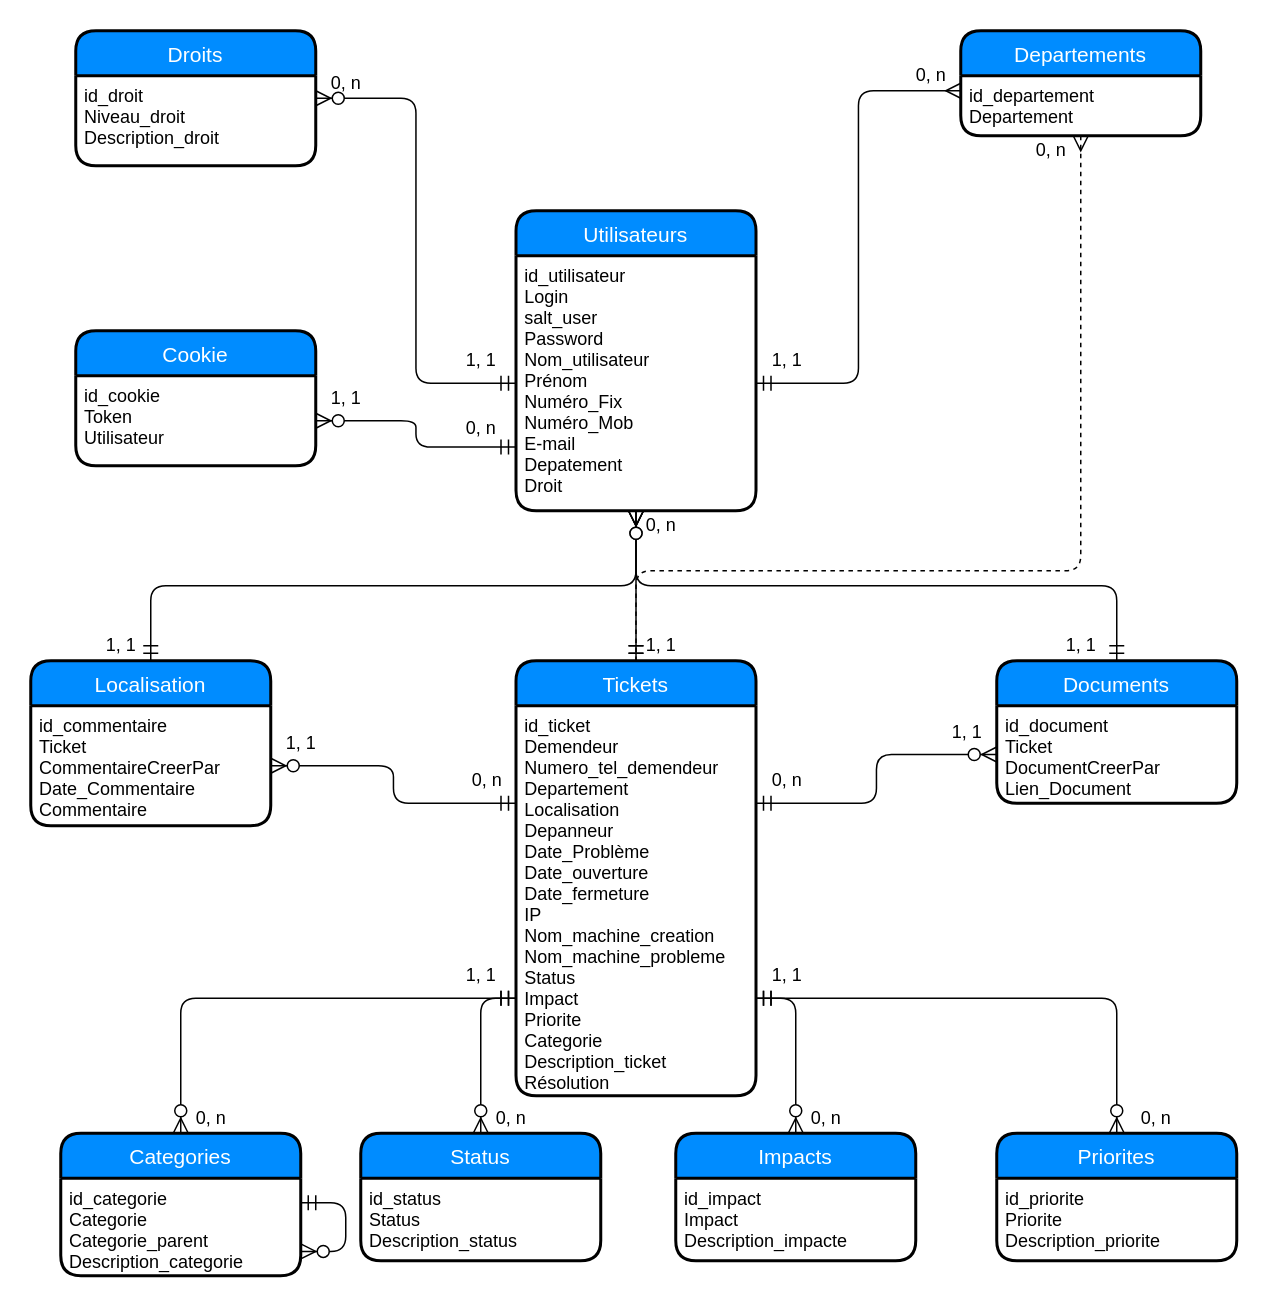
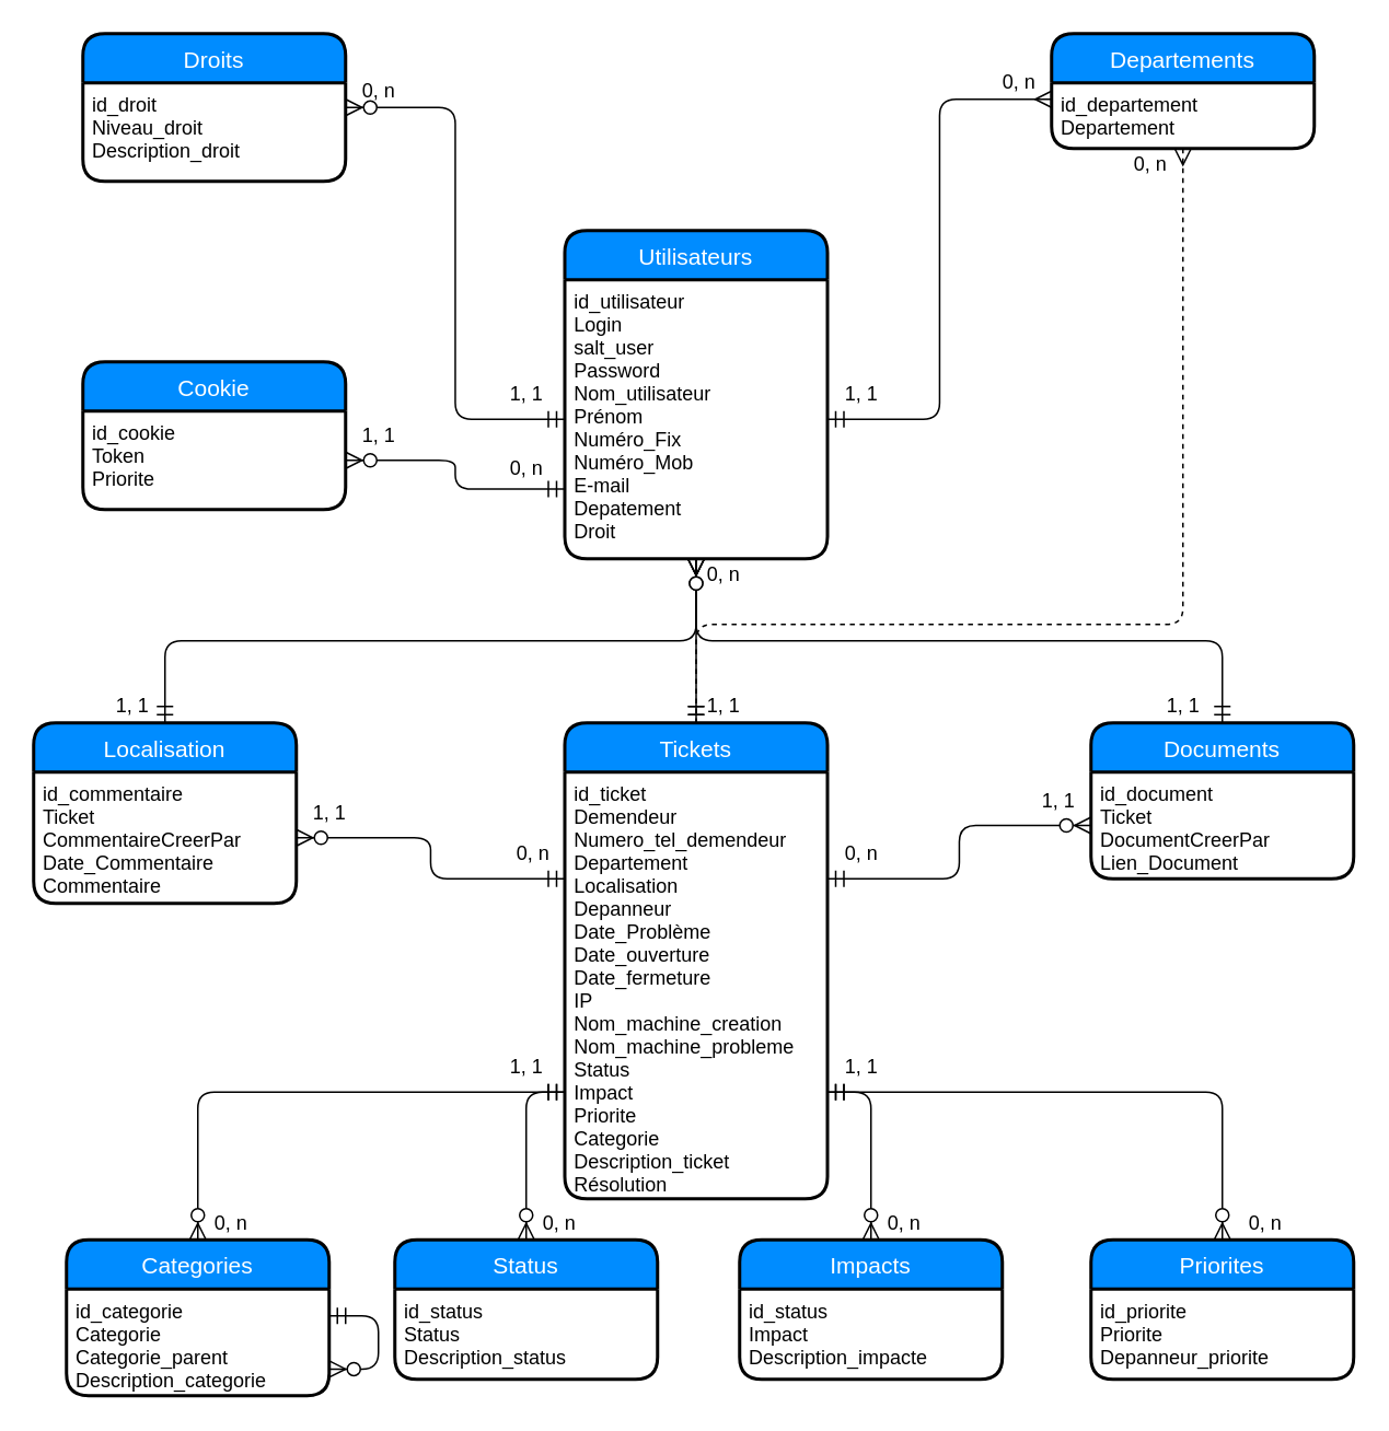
  <mxCell id="0" />
  <mxCell id="1" parent="0" />
  <mxCell id="2" value="" style="edgeStyle=orthogonalEdgeStyle;endArrow=ERmandOne;startArrow=ERmany;shadow=0;strokeWidth=1;endSize=8;startSize=8;startFill=0;endFill=0;exitX=0;exitY=0.25;exitDx=0;exitDy=0;entryX=1;entryY=0.5;entryDx=0;entryDy=0;" parent="1" source="12" target="14" edge="1"><mxGeometry width="100" height="100" relative="1" as="geometry"><mxPoint x="610" y="59" as="sourcePoint" /><mxPoint x="503" y="189" as="targetPoint" /></mxGeometry></mxCell>
  <mxCell id="3" value="" style="edgeStyle=orthogonalEdgeStyle;endArrow=ERmandOne;startArrow=ERmany;shadow=0;strokeWidth=1;endSize=8;startSize=8;exitX=0.5;exitY=1;exitDx=0;exitDy=0;entryX=0.5;entryY=0;entryDx=0;entryDy=0;endFill=0;startFill=0;" parent="1" source="14" target="15" edge="1"><mxGeometry width="100" height="100" relative="1" as="geometry"><mxPoint x="423" y="280" as="sourcePoint" /><mxPoint x="423" y="450" as="targetPoint" /><Array as="points" /></mxGeometry></mxCell>
  <mxCell id="4" value="" style="edgeStyle=orthogonalEdgeStyle;endArrow=ERzeroToMany;startArrow=ERmandOne;shadow=0;strokeWidth=1;endSize=8;startSize=8;exitX=0;exitY=0.5;exitDx=0;exitDy=0;entryX=1;entryY=0.25;entryDx=0;entryDy=0;" parent="1" source="14" target="10" edge="1"><mxGeometry width="100" height="100" relative="1" as="geometry"><mxPoint x="343" y="189" as="sourcePoint" /><mxPoint x="230" y="59" as="targetPoint" /><Array as="points" /></mxGeometry></mxCell>
  <mxCell id="5" value="" style="edgeStyle=orthogonalEdgeStyle;endArrow=ERzeroToMany;startArrow=ERmandOne;shadow=0;strokeWidth=1;endSize=8;startSize=8;entryX=0.5;entryY=0;entryDx=0;entryDy=0;exitX=0;exitY=0.75;exitDx=0;exitDy=0;" parent="1" source="16" target="19" edge="1"><mxGeometry width="100" height="100" relative="1" as="geometry"><mxPoint x="320" y="580" as="sourcePoint" /><mxPoint x="320" y="755" as="targetPoint" /><Array as="points"><mxPoint x="320" y="665" /></Array></mxGeometry></mxCell>
  <mxCell id="6" value="" style="edgeStyle=orthogonalEdgeStyle;endArrow=ERzeroToMany;startArrow=ERmandOne;shadow=0;strokeWidth=1;endSize=8;startSize=8;entryX=1;entryY=0.5;entryDx=0;entryDy=0;exitX=0;exitY=0.25;exitDx=0;exitDy=0;" parent="1" source="16" target="18" edge="1"><mxGeometry width="100" height="100" relative="1" as="geometry"><mxPoint x="343" y="556" as="sourcePoint" /><mxPoint x="110" y="760" as="targetPoint" /><Array as="points" /></mxGeometry></mxCell>
  <mxCell id="7" value="" style="edgeStyle=orthogonalEdgeStyle;endArrow=ERzeroToMany;startArrow=ERmandOne;shadow=0;strokeWidth=1;endSize=8;startSize=8;entryX=0.5;entryY=0;entryDx=0;entryDy=0;exitX=1;exitY=0.75;exitDx=0;exitDy=0;" parent="1" source="16" target="21" edge="1"><mxGeometry width="100" height="100" relative="1" as="geometry"><mxPoint x="530" y="460" as="sourcePoint" /><mxPoint x="530" y="760" as="targetPoint" /><Array as="points"><mxPoint x="530" y="665" /></Array></mxGeometry></mxCell>
  <mxCell id="8" value="" style="edgeStyle=orthogonalEdgeStyle;endArrow=ERzeroToMany;startArrow=ERmandOne;shadow=0;strokeWidth=1;endSize=8;startSize=8;entryX=0.5;entryY=0;entryDx=0;entryDy=0;exitX=1;exitY=0.75;exitDx=0;exitDy=0;" parent="1" source="16" target="23" edge="1"><mxGeometry width="100" height="100" relative="1" as="geometry"><mxPoint x="590" y="508" as="sourcePoint" /><mxPoint x="740" y="760" as="targetPoint" /><Array as="points" /></mxGeometry></mxCell>
  <mxCell id="9" value="Droits" style="swimlane;childLayout=stackLayout;horizontal=1;startSize=30;horizontalStack=0;fillColor=#008cff;fontColor=#FFFFFF;rounded=1;fontSize=14;fontStyle=0;strokeWidth=2;resizeParent=0;resizeLast=1;shadow=0;dashed=0;align=center;" parent="1" vertex="1"><mxGeometry x="50" y="20" width="160" height="90" as="geometry" /></mxCell>
  <mxCell id="10" value="id_droit&#10;Niveau_droit&#10;Description_droit" style="align=left;strokeColor=none;fillColor=none;spacingLeft=4;fontSize=12;verticalAlign=top;resizable=0;rotatable=0;part=1;" parent="9" vertex="1"><mxGeometry y="30" width="160" height="60" as="geometry" /></mxCell>
  <mxCell id="11" value="Departements" style="swimlane;childLayout=stackLayout;horizontal=1;startSize=30;horizontalStack=0;fillColor=#008cff;fontColor=#FFFFFF;rounded=1;fontSize=14;fontStyle=0;strokeWidth=2;resizeParent=0;resizeLast=1;shadow=0;dashed=0;align=center;" parent="1" vertex="1"><mxGeometry x="640" y="20" width="160" height="70" as="geometry" /></mxCell>
  <mxCell id="12" value="id_departement&#10;Departement" style="align=left;strokeColor=none;fillColor=none;spacingLeft=4;fontSize=12;verticalAlign=top;resizable=0;rotatable=0;part=1;" parent="11" vertex="1"><mxGeometry y="30" width="160" height="40" as="geometry" /></mxCell>
  <mxCell id="13" value="Utilisateurs" style="swimlane;childLayout=stackLayout;horizontal=1;startSize=30;horizontalStack=0;fillColor=#008cff;fontColor=#FFFFFF;rounded=1;fontSize=14;fontStyle=0;strokeWidth=2;resizeParent=0;resizeLast=1;shadow=0;dashed=0;align=center;" parent="1" vertex="1"><mxGeometry x="343.5" y="140" width="160" height="200" as="geometry" /></mxCell>
  <mxCell id="14" value="id_utilisateur&#10;Login&#10;salt_user&#10;Password&#10;Nom_utilisateur&#10;Prénom&#10;Numéro_Fix&#10;Numéro_Mob&#10;E-mail&#10;Depatement&#10;Droit" style="align=left;strokeColor=none;fillColor=none;spacingLeft=4;fontSize=12;verticalAlign=top;resizable=0;rotatable=0;part=1;" parent="13" vertex="1"><mxGeometry y="30" width="160" height="170" as="geometry" /></mxCell>
  <mxCell id="15" value="Tickets" style="swimlane;childLayout=stackLayout;horizontal=1;startSize=30;horizontalStack=0;fillColor=#008cff;fontColor=#FFFFFF;rounded=1;fontSize=14;fontStyle=0;strokeWidth=2;resizeParent=0;resizeLast=1;shadow=0;dashed=0;align=center;" parent="1" vertex="1"><mxGeometry x="343.5" y="440" width="160" height="290" as="geometry" /></mxCell>
  <mxCell id="16" value="id_ticket&#10;Demendeur&#10;Numero_tel_demendeur&#10;Departement&#10;Localisation&#10;Depanneur&#10;Date_Problème&#10;Date_ouverture&#10;Date_fermeture&#10;IP&#10;Nom_machine_creation&#10;Nom_machine_probleme&#10;Status&#10;Impact&#10;Priorite&#10;Categorie&#10;Description_ticket&#10;Résolution" style="align=left;strokeColor=none;fillColor=none;spacingLeft=4;fontSize=12;verticalAlign=top;resizable=0;rotatable=0;part=1;" parent="15" vertex="1"><mxGeometry y="30" width="160" height="260" as="geometry" /></mxCell>
  <mxCell id="17" value="Localisation" style="swimlane;childLayout=stackLayout;horizontal=1;startSize=30;horizontalStack=0;fillColor=#008cff;fontColor=#FFFFFF;rounded=1;fontSize=14;fontStyle=0;strokeWidth=2;resizeParent=0;resizeLast=1;shadow=0;dashed=0;align=center;" parent="1" vertex="1"><mxGeometry x="20" y="440" width="160" height="110" as="geometry" /></mxCell>
  <mxCell id="18" value="id_commentaire&#10;Ticket&#10;CommentaireCreerPar&#10;Date_Commentaire&#10;Commentaire&#10;" style="align=left;strokeColor=none;fillColor=none;spacingLeft=4;fontSize=12;verticalAlign=top;resizable=0;rotatable=0;part=1;" parent="17" vertex="1"><mxGeometry y="30" width="160" height="80" as="geometry" /></mxCell>
  <mxCell id="19" value="Status" style="swimlane;childLayout=stackLayout;horizontal=1;startSize=30;horizontalStack=0;fillColor=#008cff;fontColor=#FFFFFF;rounded=1;fontSize=14;fontStyle=0;strokeWidth=2;resizeParent=0;resizeLast=1;shadow=0;dashed=0;align=center;" parent="1" vertex="1"><mxGeometry x="240" y="755" width="160" height="85" as="geometry" /></mxCell>
  <mxCell id="20" value="id_status&#10;Status&#10;Description_status&#10;" style="align=left;strokeColor=none;fillColor=none;spacingLeft=4;fontSize=12;verticalAlign=top;resizable=0;rotatable=0;part=1;" parent="19" vertex="1"><mxGeometry y="30" width="160" height="55" as="geometry" /></mxCell>
  <mxCell id="21" value="Impacts" style="swimlane;childLayout=stackLayout;horizontal=1;startSize=30;horizontalStack=0;fillColor=#008cff;fontColor=#FFFFFF;rounded=1;fontSize=14;fontStyle=0;strokeWidth=2;resizeParent=0;resizeLast=1;shadow=0;dashed=0;align=center;" parent="1" vertex="1"><mxGeometry x="450" y="755" width="160" height="85" as="geometry" /></mxCell>
- <mxCell id="22" value="id_impact&#10;Impact&#10;Description_impacte&#10;&#10;" style="align=left;strokeColor=none;fillColor=none;spacingLeft=4;fontSize=12;verticalAlign=top;resizable=0;rotatable=0;part=1;" parent="21" vertex="1"><mxGeometry y="30" width="160" height="55" as="geometry" /></mxCell>
+ <mxCell id="22" value="id_status&#10;Impact&#10;Description_impacte&#10;&#10;" style="align=left;strokeColor=none;fillColor=none;spacingLeft=4;fontSize=12;verticalAlign=top;resizable=0;rotatable=0;part=1;" parent="21" vertex="1"><mxGeometry y="30" width="160" height="55" as="geometry" /></mxCell>
  <mxCell id="23" value="Priorites" style="swimlane;childLayout=stackLayout;horizontal=1;startSize=30;horizontalStack=0;fillColor=#008cff;fontColor=#FFFFFF;rounded=1;fontSize=14;fontStyle=0;strokeWidth=2;resizeParent=0;resizeLast=1;shadow=0;dashed=0;align=center;" parent="1" vertex="1"><mxGeometry x="664" y="755" width="160" height="85" as="geometry" /></mxCell>
- <mxCell id="24" value="id_priorite&#10;Priorite&#10;Description_priorite&#10;" style="align=left;strokeColor=none;fillColor=none;spacingLeft=4;fontSize=12;verticalAlign=top;resizable=0;rotatable=0;part=1;" parent="23" vertex="1"><mxGeometry y="30" width="160" height="55" as="geometry" /></mxCell>
+ <mxCell id="24" value="id_priorite&#10;Priorite&#10;Depanneur_priorite&#10;" style="align=left;strokeColor=none;fillColor=none;spacingLeft=4;fontSize=12;verticalAlign=top;resizable=0;rotatable=0;part=1;" parent="23" vertex="1"><mxGeometry y="30" width="160" height="55" as="geometry" /></mxCell>
  <mxCell id="25" value="1, 1" style="text;html=1;align=center;verticalAlign=middle;resizable=0;points=[];autosize=1;" parent="1" vertex="1"><mxGeometry x="300" y="230" width="40" height="20" as="geometry" /></mxCell>
  <mxCell id="26" value="0, n" style="text;html=1;align=center;verticalAlign=middle;resizable=0;points=[];autosize=1;" parent="1" vertex="1"><mxGeometry x="210" y="45" width="40" height="20" as="geometry" /></mxCell>
  <mxCell id="27" value="1, 1" style="text;html=1;align=center;verticalAlign=middle;resizable=0;points=[];autosize=1;" parent="1" vertex="1"><mxGeometry x="503.5" y="230" width="40" height="20" as="geometry" /></mxCell>
  <mxCell id="28" value="0, n" style="text;html=1;align=center;verticalAlign=middle;resizable=0;points=[];autosize=1;" parent="1" vertex="1"><mxGeometry x="600" y="40" width="40" height="20" as="geometry" /></mxCell>
  <mxCell id="29" value="0, n" style="text;html=1;align=center;verticalAlign=middle;resizable=0;points=[];autosize=1;" parent="1" vertex="1"><mxGeometry x="420" y="340" width="40" height="20" as="geometry" /></mxCell>
  <mxCell id="30" value="1, 1" style="text;html=1;align=center;verticalAlign=middle;resizable=0;points=[];autosize=1;" parent="1" vertex="1"><mxGeometry x="420" y="420" width="40" height="20" as="geometry" /></mxCell>
  <mxCell id="31" value="1, 1" style="text;html=1;align=center;verticalAlign=middle;resizable=0;points=[];autosize=1;" parent="1" vertex="1"><mxGeometry x="180" y="485" width="40" height="20" as="geometry" /></mxCell>
  <mxCell id="32" value="1, 1" style="text;html=1;align=center;verticalAlign=middle;resizable=0;points=[];autosize=1;" parent="1" vertex="1"><mxGeometry x="503.5" y="640" width="40" height="20" as="geometry" /></mxCell>
  <mxCell id="33" value="0, n" style="text;html=1;align=center;verticalAlign=middle;resizable=0;points=[];autosize=1;" parent="1" vertex="1"><mxGeometry x="320" y="735" width="40" height="20" as="geometry" /></mxCell>
  <mxCell id="34" value="0, n" style="text;html=1;align=center;verticalAlign=middle;resizable=0;points=[];autosize=1;" parent="1" vertex="1"><mxGeometry x="530" y="735" width="40" height="20" as="geometry" /></mxCell>
  <mxCell id="35" value="0, n" style="text;html=1;align=center;verticalAlign=middle;resizable=0;points=[];autosize=1;" parent="1" vertex="1"><mxGeometry x="750" y="735" width="40" height="20" as="geometry" /></mxCell>
  <mxCell id="36" value="0, n" style="text;html=1;align=center;verticalAlign=middle;resizable=0;points=[];autosize=1;" parent="1" vertex="1"><mxGeometry x="303.5" y="510" width="40" height="20" as="geometry" /></mxCell>
  <mxCell id="37" value="1, 1" style="text;html=1;align=center;verticalAlign=middle;resizable=0;points=[];autosize=1;" parent="1" vertex="1"><mxGeometry x="60" y="420" width="40" height="20" as="geometry" /></mxCell>
  <mxCell id="38" value="" style="edgeStyle=orthogonalEdgeStyle;endArrow=ERzeroToMany;startArrow=ERmandOne;shadow=0;strokeWidth=1;endSize=8;startSize=8;entryX=0.5;entryY=1;entryDx=0;entryDy=0;exitX=0.5;exitY=0;exitDx=0;exitDy=0;" parent="1" source="17" target="14" edge="1"><mxGeometry width="100" height="100" relative="1" as="geometry"><mxPoint x="303.5" y="370" as="sourcePoint" /><mxPoint x="170" y="350" as="targetPoint" /><Array as="points" /></mxGeometry></mxCell>
  <mxCell id="39" value="Categories" style="swimlane;childLayout=stackLayout;horizontal=1;startSize=30;horizontalStack=0;fillColor=#008cff;fontColor=#FFFFFF;rounded=1;fontSize=14;fontStyle=0;strokeWidth=2;resizeParent=0;resizeLast=1;shadow=0;dashed=0;align=center;" parent="1" vertex="1"><mxGeometry x="40" y="755" width="160" height="95" as="geometry" /></mxCell>
  <mxCell id="40" value="id_categorie&#10;Categorie&#10;Categorie_parent&#10;Description_categorie&#10;" style="align=left;strokeColor=none;fillColor=none;spacingLeft=4;fontSize=12;verticalAlign=top;resizable=0;rotatable=0;part=1;" parent="39" vertex="1"><mxGeometry y="30" width="160" height="65" as="geometry" /></mxCell>
  <mxCell id="41" value="" style="edgeStyle=orthogonalEdgeStyle;endArrow=ERzeroToMany;startArrow=ERmandOne;shadow=0;strokeWidth=1;endSize=8;startSize=8;exitX=1;exitY=0.25;exitDx=0;exitDy=0;entryX=1;entryY=0.75;entryDx=0;entryDy=0;" parent="39" source="40" target="40" edge="1"><mxGeometry width="100" height="100" relative="1" as="geometry"><mxPoint x="314" y="-117" as="sourcePoint" /><mxPoint x="90" y="10" as="targetPoint" /><Array as="points"><mxPoint x="190" y="46" /><mxPoint x="190" y="79" /></Array></mxGeometry></mxCell>
  <mxCell id="42" value="1, 1" style="text;html=1;align=center;verticalAlign=middle;resizable=0;points=[];autosize=1;" parent="1" vertex="1"><mxGeometry x="300" y="640" width="40" height="20" as="geometry" /></mxCell>
  <mxCell id="43" value="" style="edgeStyle=orthogonalEdgeStyle;endArrow=ERzeroToMany;startArrow=ERmandOne;shadow=0;strokeWidth=1;endSize=8;startSize=8;entryX=0.5;entryY=0;entryDx=0;entryDy=0;exitX=0;exitY=0.75;exitDx=0;exitDy=0;" parent="1" source="16" target="39" edge="1"><mxGeometry width="100" height="100" relative="1" as="geometry"><mxPoint x="270" y="635" as="sourcePoint" /><mxPoint x="160" y="720" as="targetPoint" /><Array as="points"><mxPoint x="120" y="665" /></Array></mxGeometry></mxCell>
  <mxCell id="44" value="0, n" style="text;html=1;align=center;verticalAlign=middle;resizable=0;points=[];autosize=1;" parent="1" vertex="1"><mxGeometry x="120" y="735" width="40" height="20" as="geometry" /></mxCell>
  <mxCell id="45" value="Documents" style="swimlane;childLayout=stackLayout;horizontal=1;startSize=30;horizontalStack=0;fillColor=#008cff;fontColor=#FFFFFF;rounded=1;fontSize=14;fontStyle=0;strokeWidth=2;resizeParent=0;resizeLast=1;shadow=0;dashed=0;align=center;" parent="1" vertex="1"><mxGeometry x="664" y="440" width="160" height="95" as="geometry" /></mxCell>
  <mxCell id="46" value="id_document&#10;Ticket&#10;DocumentCreerPar&#10;Lien_Document&#10;" style="align=left;strokeColor=none;fillColor=none;spacingLeft=4;fontSize=12;verticalAlign=top;resizable=0;rotatable=0;part=1;" parent="45" vertex="1"><mxGeometry y="30" width="160" height="65" as="geometry" /></mxCell>
  <mxCell id="47" value="1, 1" style="text;html=1;align=center;verticalAlign=middle;resizable=0;points=[];autosize=1;" parent="1" vertex="1"><mxGeometry x="624" y="477.5" width="40" height="20" as="geometry" /></mxCell>
  <mxCell id="48" value="1, 1" style="text;html=1;align=center;verticalAlign=middle;resizable=0;points=[];autosize=1;" parent="1" vertex="1"><mxGeometry x="700" y="420" width="40" height="20" as="geometry" /></mxCell>
  <mxCell id="49" value="" style="edgeStyle=orthogonalEdgeStyle;endArrow=ERzeroToMany;startArrow=ERmandOne;shadow=0;strokeWidth=1;endSize=8;startSize=8;entryX=0.5;entryY=1;entryDx=0;entryDy=0;exitX=0.5;exitY=0;exitDx=0;exitDy=0;" parent="1" source="45" target="14" edge="1"><mxGeometry width="100" height="100" relative="1" as="geometry"><mxPoint x="110" y="450" as="sourcePoint" /><mxPoint x="433.5" y="330" as="targetPoint" /><Array as="points" /></mxGeometry></mxCell>
  <mxCell id="50" value="" style="edgeStyle=orthogonalEdgeStyle;endArrow=ERzeroToMany;startArrow=ERmandOne;shadow=0;strokeWidth=1;endSize=8;startSize=8;entryX=0;entryY=0.5;entryDx=0;entryDy=0;exitX=1;exitY=0.25;exitDx=0;exitDy=0;" parent="1" source="16" target="46" edge="1"><mxGeometry width="100" height="100" relative="1" as="geometry"><mxPoint x="353.5" y="535" as="sourcePoint" /><mxPoint x="190" y="512.5" as="targetPoint" /><Array as="points" /></mxGeometry></mxCell>
  <mxCell id="51" value="0, n" style="text;html=1;align=center;verticalAlign=middle;resizable=0;points=[];autosize=1;" parent="1" vertex="1"><mxGeometry x="503.5" y="510" width="40" height="20" as="geometry" /></mxCell>
  <mxCell id="52" value="" style="edgeStyle=orthogonalEdgeStyle;endArrow=ERmandOne;startArrow=ERmany;shadow=0;strokeWidth=1;endSize=8;startSize=8;startFill=0;endFill=0;exitX=0.5;exitY=1;exitDx=0;exitDy=0;entryX=0.5;entryY=0;entryDx=0;entryDy=0;dashed=1;" parent="1" source="12" target="15" edge="1"><mxGeometry width="100" height="100" relative="1" as="geometry"><mxPoint x="712.25" y="120" as="sourcePoint" /><mxPoint x="575.75" y="305" as="targetPoint" /><Array as="points"><mxPoint x="720" y="380" /><mxPoint x="424" y="380" /></Array></mxGeometry></mxCell>
  <mxCell id="53" value="0, n" style="text;html=1;align=center;verticalAlign=middle;resizable=0;points=[];autosize=1;" parent="1" vertex="1"><mxGeometry x="680" y="90" width="40" height="20" as="geometry" /></mxCell>
  <mxCell id="54" value="" style="edgeStyle=orthogonalEdgeStyle;endArrow=ERzeroToMany;startArrow=ERmandOne;shadow=0;strokeWidth=1;endSize=8;startSize=8;exitX=0;exitY=0.75;exitDx=0;exitDy=0;entryX=1;entryY=0.5;entryDx=0;entryDy=0;" edge="1" parent="1" source="14" target="56"><mxGeometry width="100" height="100" relative="1" as="geometry"><mxPoint x="353.5" y="265" as="sourcePoint" /><mxPoint x="300" y="310" as="targetPoint" /><Array as="points" /></mxGeometry></mxCell>
  <mxCell id="55" value="Cookie" style="swimlane;childLayout=stackLayout;horizontal=1;startSize=30;horizontalStack=0;fillColor=#008cff;fontColor=#FFFFFF;rounded=1;fontSize=14;fontStyle=0;strokeWidth=2;resizeParent=0;resizeLast=1;shadow=0;dashed=0;align=center;" vertex="1" parent="1"><mxGeometry x="50" y="220" width="160" height="90" as="geometry" /></mxCell>
- <mxCell id="56" value="id_cookie&#10;Token&#10;Utilisateur" style="align=left;strokeColor=none;fillColor=none;spacingLeft=4;fontSize=12;verticalAlign=top;resizable=0;rotatable=0;part=1;" vertex="1" parent="55"><mxGeometry y="30" width="160" height="60" as="geometry" /></mxCell>
+ <mxCell id="56" value="id_cookie&#10;Token&#10;Priorite" style="align=left;strokeColor=none;fillColor=none;spacingLeft=4;fontSize=12;verticalAlign=top;resizable=0;rotatable=0;part=1;" vertex="1" parent="55"><mxGeometry y="30" width="160" height="60" as="geometry" /></mxCell>
  <mxCell id="57" value="1, 1" style="text;html=1;align=center;verticalAlign=middle;resizable=0;points=[];autosize=1;" vertex="1" parent="1"><mxGeometry x="210" y="255" width="40" height="20" as="geometry" /></mxCell>
  <mxCell id="58" value="0, n" style="text;html=1;align=center;verticalAlign=middle;resizable=0;points=[];autosize=1;" vertex="1" parent="1"><mxGeometry x="300" y="275" width="40" height="20" as="geometry" /></mxCell>
